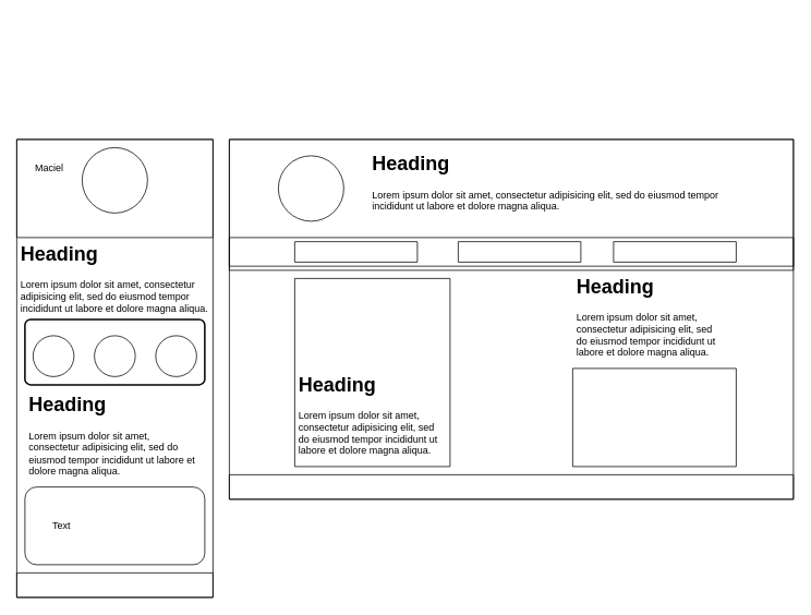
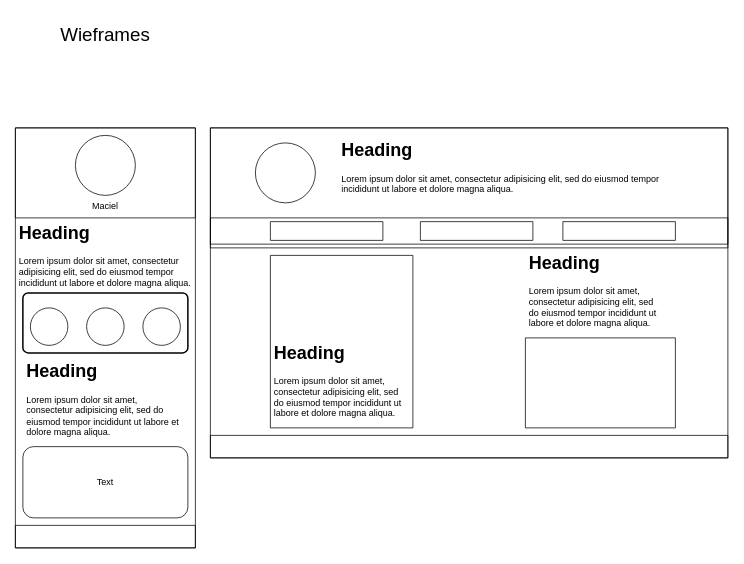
  <mxCell id="0" />
  <mxCell id="1" parent="0" />
+ <mxCell id="2" value="Wieframes" style="text;html=1;strokeColor=none;fillColor=none;align=center;verticalAlign=middle;whiteSpace=wrap;rounded=0;fontSize=25;" vertex="1" parent="1"><mxGeometry x="20" y="20" width="240" height="50" as="geometry" /></mxCell>
  <mxCell id="3" value="" style="swimlane;startSize=0;" vertex="1" parent="1"><mxGeometry x="20" y="170" width="240" height="560" as="geometry" /></mxCell>
  <mxCell id="4" value="" style="swimlane;startSize=0;" vertex="1" parent="3"><mxGeometry width="240" height="120" as="geometry" /></mxCell>
  <mxCell id="5" value="" style="ellipse;whiteSpace=wrap;html=1;aspect=fixed;" vertex="1" parent="4"><mxGeometry x="80" y="10" width="80" height="80" as="geometry" /></mxCell>
- <mxCell id="6" value="Maciel" style="text;html=1;strokeColor=none;fillColor=none;align=center;verticalAlign=middle;whiteSpace=wrap;rounded=0;" vertex="1" parent="4"><mxGeometry x="10" y="20" width="60" height="30" as="geometry" /></mxCell>
+ <mxCell id="6" value="Maciel" style="text;html=1;strokeColor=none;fillColor=none;align=center;verticalAlign=middle;whiteSpace=wrap;rounded=0;" vertex="1" parent="4"><mxGeometry x="90" y="90" width="60" height="30" as="geometry" /></mxCell>
  <mxCell id="7" value="&lt;h1&gt;Heading&lt;/h1&gt;&lt;p&gt;Lorem ipsum dolor sit amet, consectetur adipisicing elit, sed do eiusmod tempor incididunt ut labore et dolore magna aliqua.&lt;/p&gt;" style="text;html=1;strokeColor=none;fillColor=none;spacing=5;spacingTop=-20;whiteSpace=wrap;overflow=hidden;rounded=0;" vertex="1" parent="3"><mxGeometry y="120" width="240" height="120" as="geometry" /></mxCell>
  <mxCell id="8" value="" style="rounded=1;whiteSpace=wrap;html=1;absoluteArcSize=1;arcSize=14;strokeWidth=2;" vertex="1" parent="3"><mxGeometry x="10" y="220" width="220" height="80" as="geometry" /></mxCell>
  <mxCell id="9" value="&lt;h1&gt;Heading&lt;/h1&gt;&lt;p&gt;Lorem ipsum dolor sit amet, consectetur adipisicing elit, sed do eiusmod tempor incididunt ut labore et dolore magna aliqua.&lt;/p&gt;" style="text;html=1;strokeColor=none;fillColor=none;spacing=5;spacingTop=-20;whiteSpace=wrap;overflow=hidden;rounded=0;" vertex="1" parent="3"><mxGeometry x="10" y="305" width="220" height="120" as="geometry" /></mxCell>
  <mxCell id="10" value="" style="rounded=1;whiteSpace=wrap;html=1;" vertex="1" parent="3"><mxGeometry x="10" y="425" width="220" height="95" as="geometry" /></mxCell>
  <mxCell id="11" value="" style="swimlane;startSize=0;" vertex="1" parent="3"><mxGeometry y="530" width="240" height="30" as="geometry" /></mxCell>
- <mxCell id="12" value="Text" style="text;html=1;strokeColor=none;fillColor=none;align=center;verticalAlign=middle;whiteSpace=wrap;rounded=0;" vertex="1" parent="3"><mxGeometry x="25" y="457.5" width="60" height="30" as="geometry" /></mxCell>
+ <mxCell id="12" value="Text" style="text;html=1;strokeColor=none;fillColor=none;align=center;verticalAlign=middle;whiteSpace=wrap;rounded=0;" vertex="1" parent="3"><mxGeometry x="90" y="457.5" width="60" height="30" as="geometry" /></mxCell>
  <mxCell id="13" value="" style="ellipse;whiteSpace=wrap;html=1;aspect=fixed;" vertex="1" parent="3"><mxGeometry x="20" y="240" width="50" height="50" as="geometry" /></mxCell>
  <mxCell id="14" value="" style="ellipse;whiteSpace=wrap;html=1;aspect=fixed;" vertex="1" parent="3"><mxGeometry x="95" y="240" width="50" height="50" as="geometry" /></mxCell>
  <mxCell id="15" value="" style="ellipse;whiteSpace=wrap;html=1;aspect=fixed;" vertex="1" parent="3"><mxGeometry x="170" y="240" width="50" height="50" as="geometry" /></mxCell>
  <mxCell id="16" value="" style="swimlane;startSize=0;" vertex="1" parent="1"><mxGeometry x="280" y="170" width="690" height="440" as="geometry" /></mxCell>
  <mxCell id="17" value="" style="swimlane;startSize=0;" vertex="1" parent="16"><mxGeometry x="80" y="170" width="190" height="230" as="geometry" /></mxCell>
  <mxCell id="18" value="&lt;h1&gt;Heading&lt;/h1&gt;&lt;p&gt;Lorem ipsum dolor sit amet, consectetur adipisicing elit, sed do eiusmod tempor incididunt ut labore et dolore magna aliqua.&lt;/p&gt;" style="text;html=1;strokeColor=none;fillColor=none;spacing=5;spacingTop=-20;whiteSpace=wrap;overflow=hidden;rounded=0;" vertex="1" parent="17"><mxGeometry y="110" width="180" height="110" as="geometry" /></mxCell>
  <mxCell id="19" value="" style="swimlane;startSize=0;" vertex="1" parent="16"><mxGeometry x="420" y="280" width="200" height="120" as="geometry" /></mxCell>
  <mxCell id="20" value="&lt;h1&gt;Heading&lt;/h1&gt;&lt;p&gt;Lorem ipsum dolor sit amet, consectetur adipisicing elit, sed do eiusmod tempor incididunt ut labore et dolore magna aliqua.&lt;/p&gt;" style="text;html=1;strokeColor=none;fillColor=none;spacing=5;spacingTop=-20;whiteSpace=wrap;overflow=hidden;rounded=0;" vertex="1" parent="16"><mxGeometry x="420" y="160" width="190" height="120" as="geometry" /></mxCell>
  <mxCell id="21" value="" style="swimlane;startSize=0;" vertex="1" parent="1"><mxGeometry x="280" y="170" width="690" height="155" as="geometry" /></mxCell>
  <mxCell id="22" value="" style="ellipse;whiteSpace=wrap;html=1;aspect=fixed;" vertex="1" parent="21"><mxGeometry x="60" y="20" width="80" height="80" as="geometry" /></mxCell>
  <mxCell id="23" value="&lt;h1&gt;Heading&lt;/h1&gt;&lt;p&gt;Lorem ipsum dolor sit amet, consectetur adipisicing elit, sed do eiusmod tempor incididunt ut labore et dolore magna aliqua.&lt;/p&gt;" style="text;html=1;strokeColor=none;fillColor=none;spacing=5;spacingTop=-20;whiteSpace=wrap;overflow=hidden;rounded=0;" vertex="1" parent="21"><mxGeometry x="170" y="10" width="470" height="100" as="geometry" /></mxCell>
  <mxCell id="24" value="" style="swimlane;startSize=0;" vertex="1" parent="1"><mxGeometry x="280" y="290" width="690" height="40" as="geometry" /></mxCell>
  <mxCell id="25" value="" style="swimlane;startSize=0;" vertex="1" parent="24"><mxGeometry x="80" y="5" width="150" height="25" as="geometry" /></mxCell>
  <mxCell id="26" value="" style="swimlane;startSize=0;fontStyle=0" vertex="1" parent="24"><mxGeometry x="470" y="5" width="150" height="25" as="geometry" /></mxCell>
  <mxCell id="27" value="" style="swimlane;startSize=0;fontStyle=0" vertex="1" parent="24"><mxGeometry x="280" y="5" width="150" height="25" as="geometry" /></mxCell>
  <mxCell id="28" value="" style="swimlane;startSize=0;" vertex="1" parent="1"><mxGeometry x="280" y="580" width="690" height="30" as="geometry" /></mxCell>
